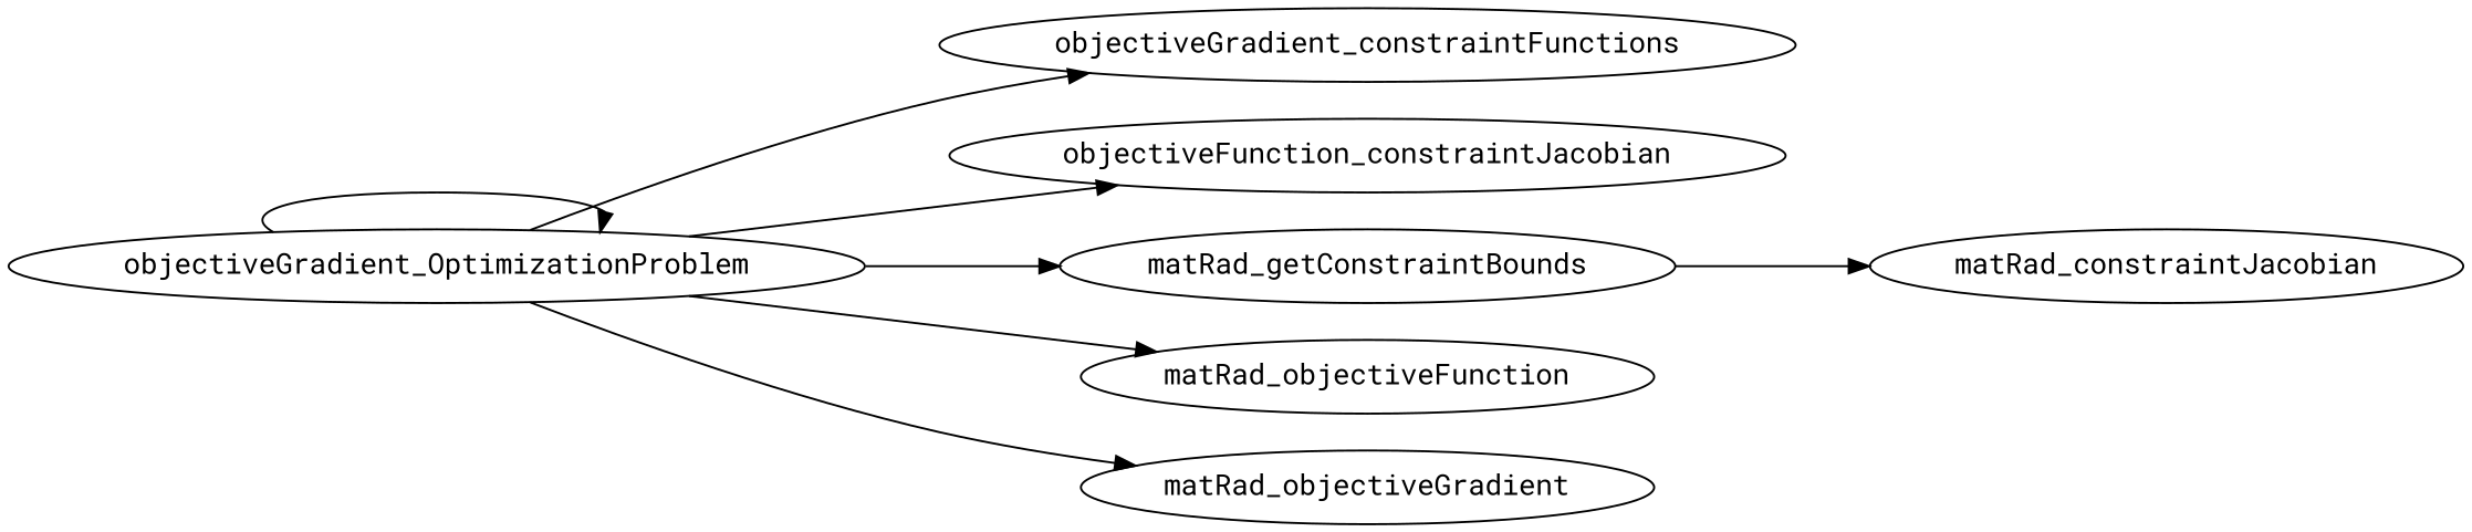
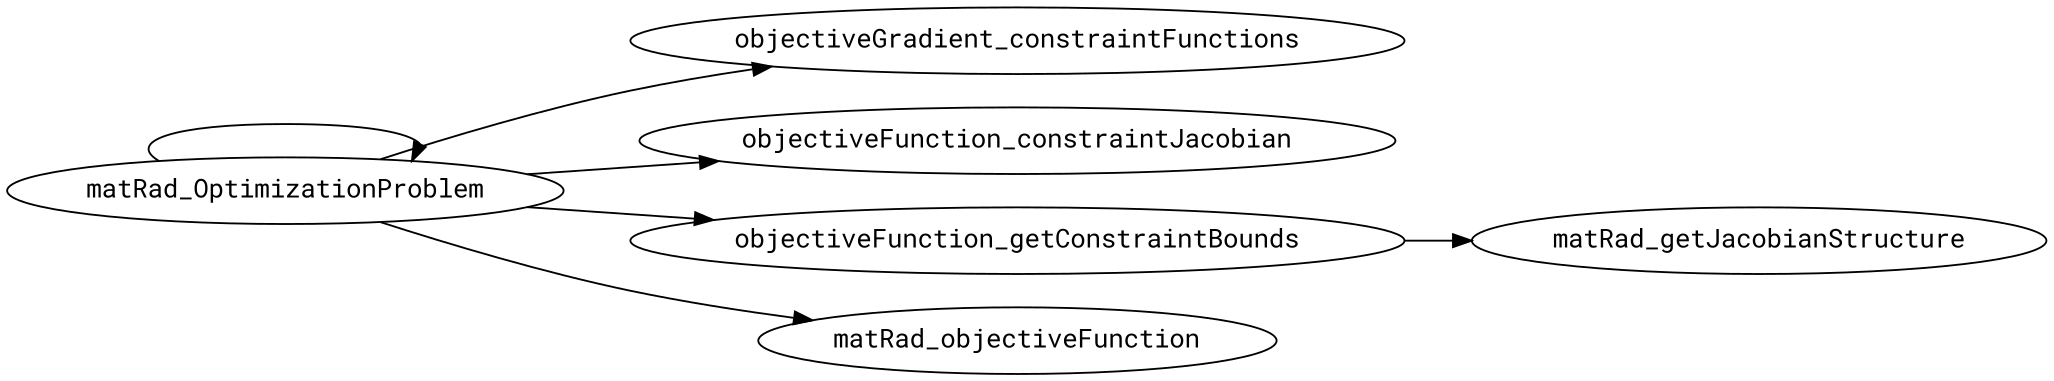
  digraph {
    fontname="Roboto Mono"
    rankdir=LR
    node [fontname="Roboto Mono"]
    edge [fontname="Roboto Mono"]
-   matRad_OptimizationProblem [label=objectiveGradient_OptimizationProblem]
+   matRad_OptimizationProblem
    n2 [label=objectiveGradient_constraintFunctions]
    n3 [label=objectiveFunction_constraintJacobian]
-   matRad_getConstraintBounds
+   matRad_getConstraintBounds [label=objectiveFunction_getConstraintBounds]
    matRad_objectiveFunction
-   matRad_objectiveGradient
-   matRad_getJacobianStructure [label=matRad_constraintJacobian]
+   matRad_getJacobianStructure
    matRad_OptimizationProblem -> matRad_OptimizationProblem
    matRad_OptimizationProblem -> n2
    matRad_OptimizationProblem -> n3
    matRad_OptimizationProblem -> matRad_getConstraintBounds
    matRad_OptimizationProblem -> matRad_objectiveFunction
-   matRad_OptimizationProblem -> matRad_objectiveGradient
    matRad_getConstraintBounds -> matRad_getJacobianStructure
  }
